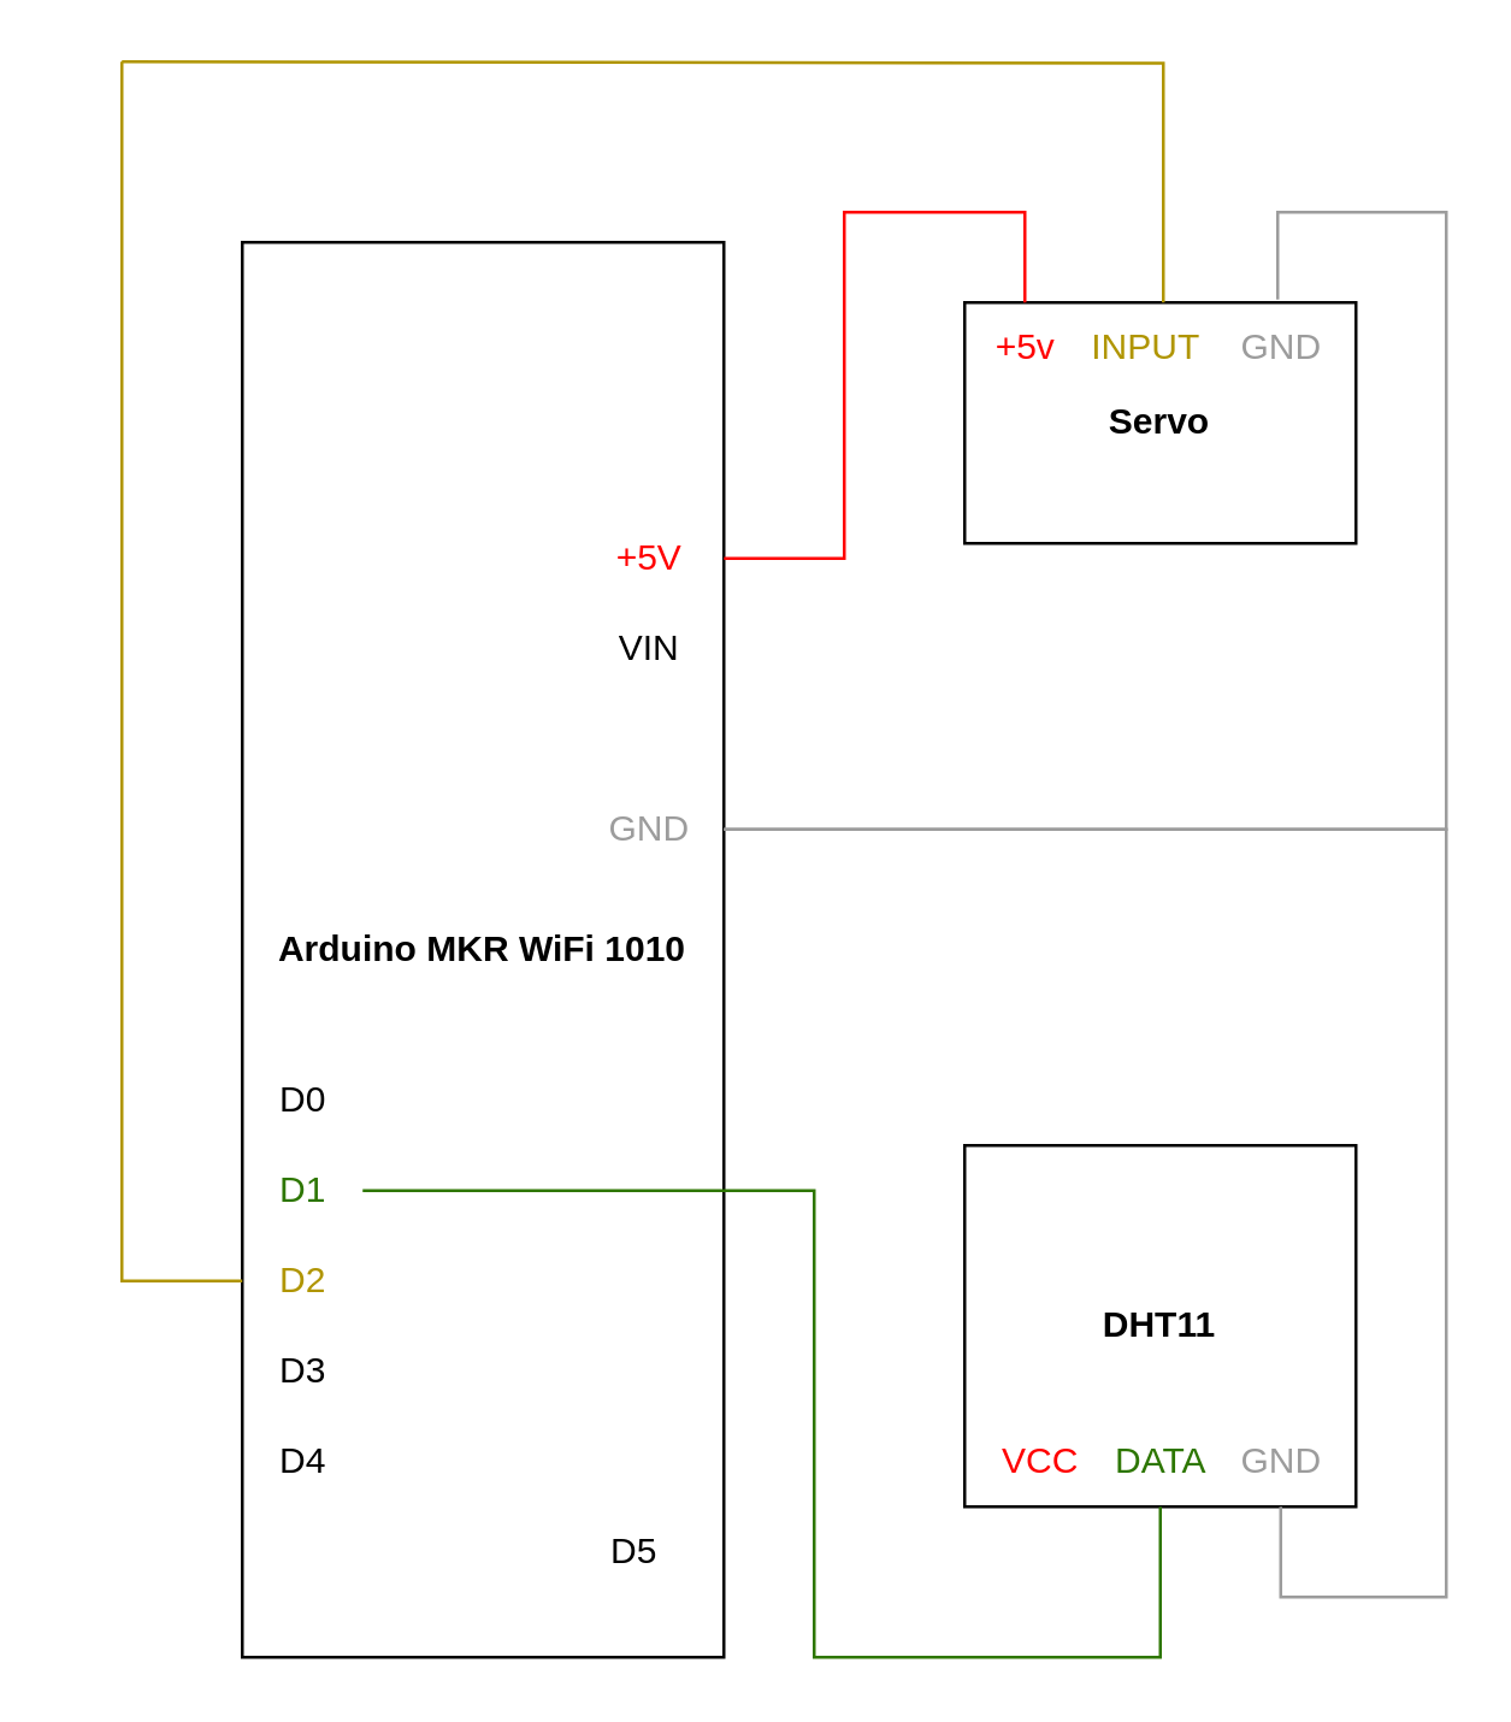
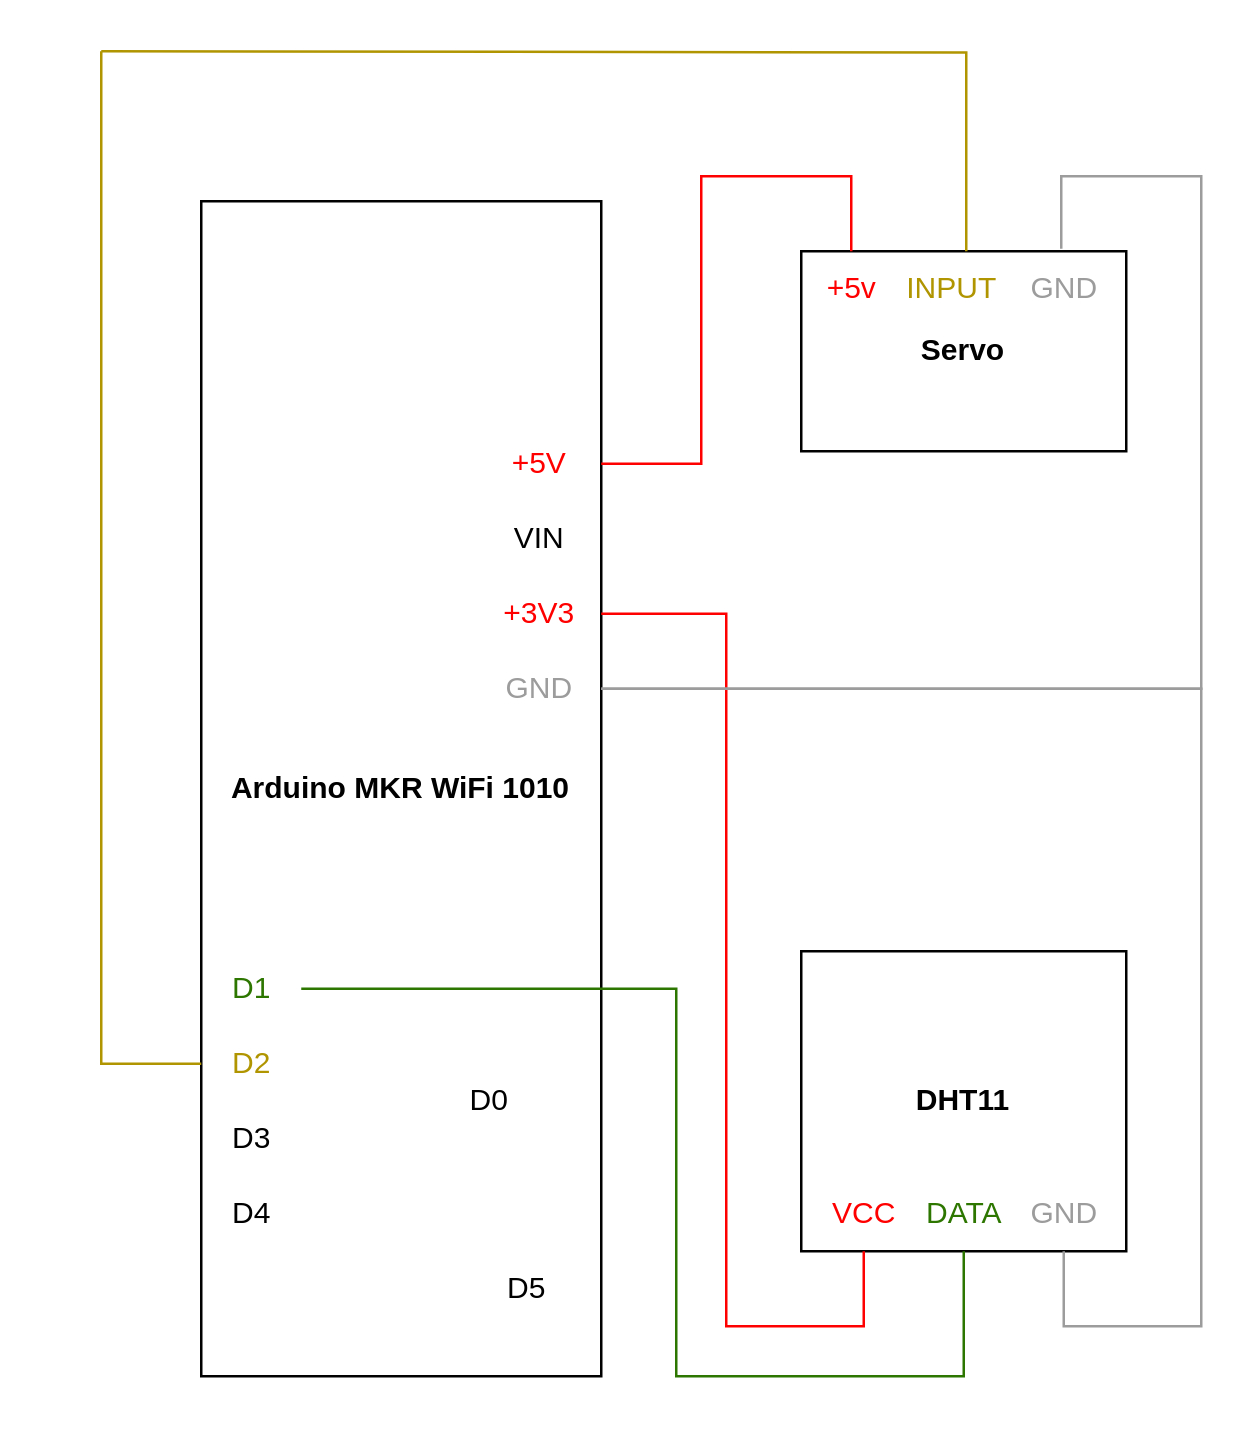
  <mxCell id="0" />
  <mxCell id="1" parent="0" />
  <mxCell id="2" value="&lt;b&gt;Arduino MKR WiFi 1010&lt;/b&gt;" style="rounded=0;whiteSpace=wrap;html=1;" parent="1" vertex="1"><mxGeometry x="80" y="80" width="160" height="470" as="geometry" /></mxCell>
  <mxCell id="3" value="&lt;b&gt;DHT11&lt;/b&gt;" style="rounded=0;whiteSpace=wrap;html=1;" parent="1" vertex="1"><mxGeometry x="320" y="380" width="130" height="120" as="geometry" /></mxCell>
  <mxCell id="4" value="&lt;b&gt;Servo&lt;/b&gt;" style="rounded=0;whiteSpace=wrap;html=1;" parent="1" vertex="1"><mxGeometry x="320" y="100" width="130" height="80" as="geometry" /></mxCell>
  <mxCell id="5" style="edgeStyle=elbowEdgeStyle;rounded=0;orthogonalLoop=1;jettySize=auto;html=1;endArrow=none;endFill=0;fillColor=#e3c800;strokeColor=#B09500;elbow=vertical;" edge="1" parent="1" source="6"><mxGeometry relative="1" as="geometry"><mxPoint x="40" y="20" as="targetPoint" /><Array as="points"><mxPoint x="20" y="425" /></Array></mxGeometry></mxCell>
  <mxCell id="6" value="&lt;font color=&quot;#b09500&quot;&gt;D2&lt;/font&gt;" style="text;html=1;align=center;verticalAlign=middle;resizable=0;points=[];autosize=1;strokeColor=none;fillColor=none;" parent="1" vertex="1"><mxGeometry x="80" y="410" width="40" height="30" as="geometry" /></mxCell>
  <mxCell id="7" value="D3" style="text;html=1;align=center;verticalAlign=middle;resizable=0;points=[];autosize=1;strokeColor=none;fillColor=none;" parent="1" vertex="1"><mxGeometry x="80" y="440" width="40" height="30" as="geometry" /></mxCell>
  <mxCell id="8" value="D4" style="text;html=1;align=center;verticalAlign=middle;resizable=0;points=[];autosize=1;strokeColor=none;fillColor=none;" parent="1" vertex="1"><mxGeometry x="80" y="470" width="40" height="30" as="geometry" /></mxCell>
  <mxCell id="9" value="D5" style="text;html=1;align=center;verticalAlign=middle;resizable=0;points=[];autosize=1;strokeColor=none;fillColor=none;" parent="1" vertex="1"><mxGeometry x="190" y="500" width="40" height="30" as="geometry" /></mxCell>
  <mxCell id="10" style="edgeStyle=orthogonalEdgeStyle;rounded=0;orthogonalLoop=1;jettySize=auto;html=1;endArrow=none;endFill=0;strokeColor=#2D7600;fillColor=#60a917;" edge="1" parent="1" source="11" target="22"><mxGeometry relative="1" as="geometry"><Array as="points"><mxPoint x="270" y="395" /><mxPoint x="270" y="550" /><mxPoint x="385" y="550" /></Array></mxGeometry></mxCell>
  <mxCell id="11" value="&lt;font color=&quot;#2d7600&quot;&gt;D1&lt;/font&gt;" style="text;html=1;align=center;verticalAlign=middle;resizable=0;points=[];autosize=1;strokeColor=none;fillColor=none;" parent="1" vertex="1"><mxGeometry x="80" y="380" width="40" height="30" as="geometry" /></mxCell>
- <mxCell id="12" value="D0" style="text;html=1;align=center;verticalAlign=middle;resizable=0;points=[];autosize=1;strokeColor=none;fillColor=none;" parent="1" vertex="1"><mxGeometry x="80" y="350" width="40" height="30" as="geometry" /></mxCell>
+ <mxCell id="12" value="D0" style="text;html=1;align=center;verticalAlign=middle;resizable=0;points=[];autosize=1;strokeColor=none;fillColor=none;" parent="1" vertex="1"><mxGeometry x="175" y="425" width="40" height="30" as="geometry" /></mxCell>
  <mxCell id="13" value="VIN" style="text;html=1;align=center;verticalAlign=middle;resizable=0;points=[];autosize=1;strokeColor=none;fillColor=none;" parent="1" vertex="1"><mxGeometry x="195" y="200" width="40" height="30" as="geometry" /></mxCell>
  <mxCell id="14" style="edgeStyle=orthogonalEdgeStyle;rounded=0;orthogonalLoop=1;jettySize=auto;html=1;strokeColor=#FF0000;endArrow=none;endFill=0;" parent="1" source="15" target="24" edge="1"><mxGeometry relative="1" as="geometry"><Array as="points"><mxPoint x="280" y="185" /><mxPoint x="280" y="70" /><mxPoint x="340" y="70" /></Array></mxGeometry></mxCell>
  <mxCell id="15" value="&lt;font color=&quot;#ff0000&quot;&gt;+5V&lt;/font&gt;" style="text;html=1;align=center;verticalAlign=middle;resizable=0;points=[];autosize=1;strokeColor=none;fillColor=none;" parent="1" vertex="1"><mxGeometry x="190" y="170" width="50" height="30" as="geometry" /></mxCell>
+ <mxCell id="16" style="edgeStyle=orthogonalEdgeStyle;rounded=0;orthogonalLoop=1;jettySize=auto;html=1;strokeColor=#FF0000;endArrow=none;endFill=0;" edge="1" parent="1" source="17" target="21"><mxGeometry relative="1" as="geometry"><mxPoint x="380" y="275" as="targetPoint" /><Array as="points"><mxPoint x="290" y="245" /><mxPoint x="290" y="530" /><mxPoint x="345" y="530" /></Array></mxGeometry></mxCell>
+ <mxCell id="17" value="&lt;font color=&quot;#ff0000&quot;&gt;+3V3&lt;/font&gt;" style="text;html=1;align=center;verticalAlign=middle;resizable=0;points=[];autosize=1;strokeColor=none;fillColor=none;" parent="1" vertex="1"><mxGeometry x="190" y="230" width="50" height="30" as="geometry" /></mxCell>
  <mxCell id="18" style="edgeStyle=orthogonalEdgeStyle;rounded=0;orthogonalLoop=1;jettySize=auto;html=1;strokeColor=#9C9C9C;endArrow=none;endFill=0;entryX=0.48;entryY=-0.033;entryDx=0;entryDy=0;entryPerimeter=0;" parent="1" source="20" target="25" edge="1"><mxGeometry relative="1" as="geometry"><Array as="points"><mxPoint x="480" y="275" /><mxPoint x="480" y="70" /><mxPoint x="424" y="70" /></Array></mxGeometry></mxCell>
  <mxCell id="19" style="edgeStyle=orthogonalEdgeStyle;rounded=0;orthogonalLoop=1;jettySize=auto;html=1;endArrow=none;endFill=0;strokeColor=#9C9C9C;" parent="1" source="20" target="23" edge="1"><mxGeometry relative="1" as="geometry"><Array as="points"><mxPoint x="480" y="275" /><mxPoint x="480" y="530" /><mxPoint x="425" y="530" /></Array></mxGeometry></mxCell>
  <mxCell id="20" value="&lt;font color=&quot;#9c9c9c&quot;&gt;GND&lt;/font&gt;" style="text;html=1;align=center;verticalAlign=middle;resizable=0;points=[];autosize=1;strokeColor=none;fillColor=none;" parent="1" vertex="1"><mxGeometry x="190" y="260" width="50" height="30" as="geometry" /></mxCell>
  <mxCell id="21" value="&lt;font color=&quot;#ff0000&quot;&gt;VCC&lt;/font&gt;" style="text;html=1;align=center;verticalAlign=middle;resizable=0;points=[];autosize=1;strokeColor=none;fillColor=none;" parent="1" vertex="1"><mxGeometry x="320" y="470" width="50" height="30" as="geometry" /></mxCell>
  <mxCell id="22" value="&lt;font color=&quot;#2d7600&quot;&gt;DATA&lt;/font&gt;" style="text;html=1;align=center;verticalAlign=middle;resizable=0;points=[];autosize=1;strokeColor=none;fillColor=none;" parent="1" vertex="1"><mxGeometry x="360" y="470" width="50" height="30" as="geometry" /></mxCell>
  <mxCell id="23" value="&lt;font color=&quot;#9c9c9c&quot;&gt;GND&lt;/font&gt;" style="text;html=1;align=center;verticalAlign=middle;resizable=0;points=[];autosize=1;strokeColor=none;fillColor=none;" parent="1" vertex="1"><mxGeometry x="400" y="470" width="50" height="30" as="geometry" /></mxCell>
  <mxCell id="24" value="&lt;font color=&quot;#ff0000&quot;&gt;+5v&lt;/font&gt;" style="text;html=1;align=center;verticalAlign=middle;resizable=0;points=[];autosize=1;strokeColor=none;fillColor=none;" parent="1" vertex="1"><mxGeometry x="320" y="100" width="40" height="30" as="geometry" /></mxCell>
  <mxCell id="25" value="&lt;font color=&quot;#9c9c9c&quot;&gt;GND&lt;/font&gt;" style="text;html=1;align=center;verticalAlign=middle;resizable=0;points=[];autosize=1;strokeColor=none;fillColor=none;" parent="1" vertex="1"><mxGeometry x="400" y="100" width="50" height="30" as="geometry" /></mxCell>
  <mxCell id="26" value="&lt;font color=&quot;#b09500&quot;&gt;INPUT&lt;/font&gt;" style="text;html=1;align=center;verticalAlign=middle;resizable=0;points=[];autosize=1;strokeColor=none;fillColor=none;" parent="1" vertex="1"><mxGeometry x="350" y="100" width="60" height="30" as="geometry" /></mxCell>
  <mxCell id="27" style="edgeStyle=orthogonalEdgeStyle;rounded=0;orthogonalLoop=1;jettySize=auto;html=1;entryX=0.6;entryY=0;entryDx=0;entryDy=0;entryPerimeter=0;fillColor=#e3c800;strokeColor=#B09500;endArrow=none;endFill=0;" edge="1" parent="1" target="26"><mxGeometry relative="1" as="geometry"><mxPoint x="290" y="20" as="targetPoint" /><mxPoint x="40" y="20" as="sourcePoint" /></mxGeometry></mxCell>
